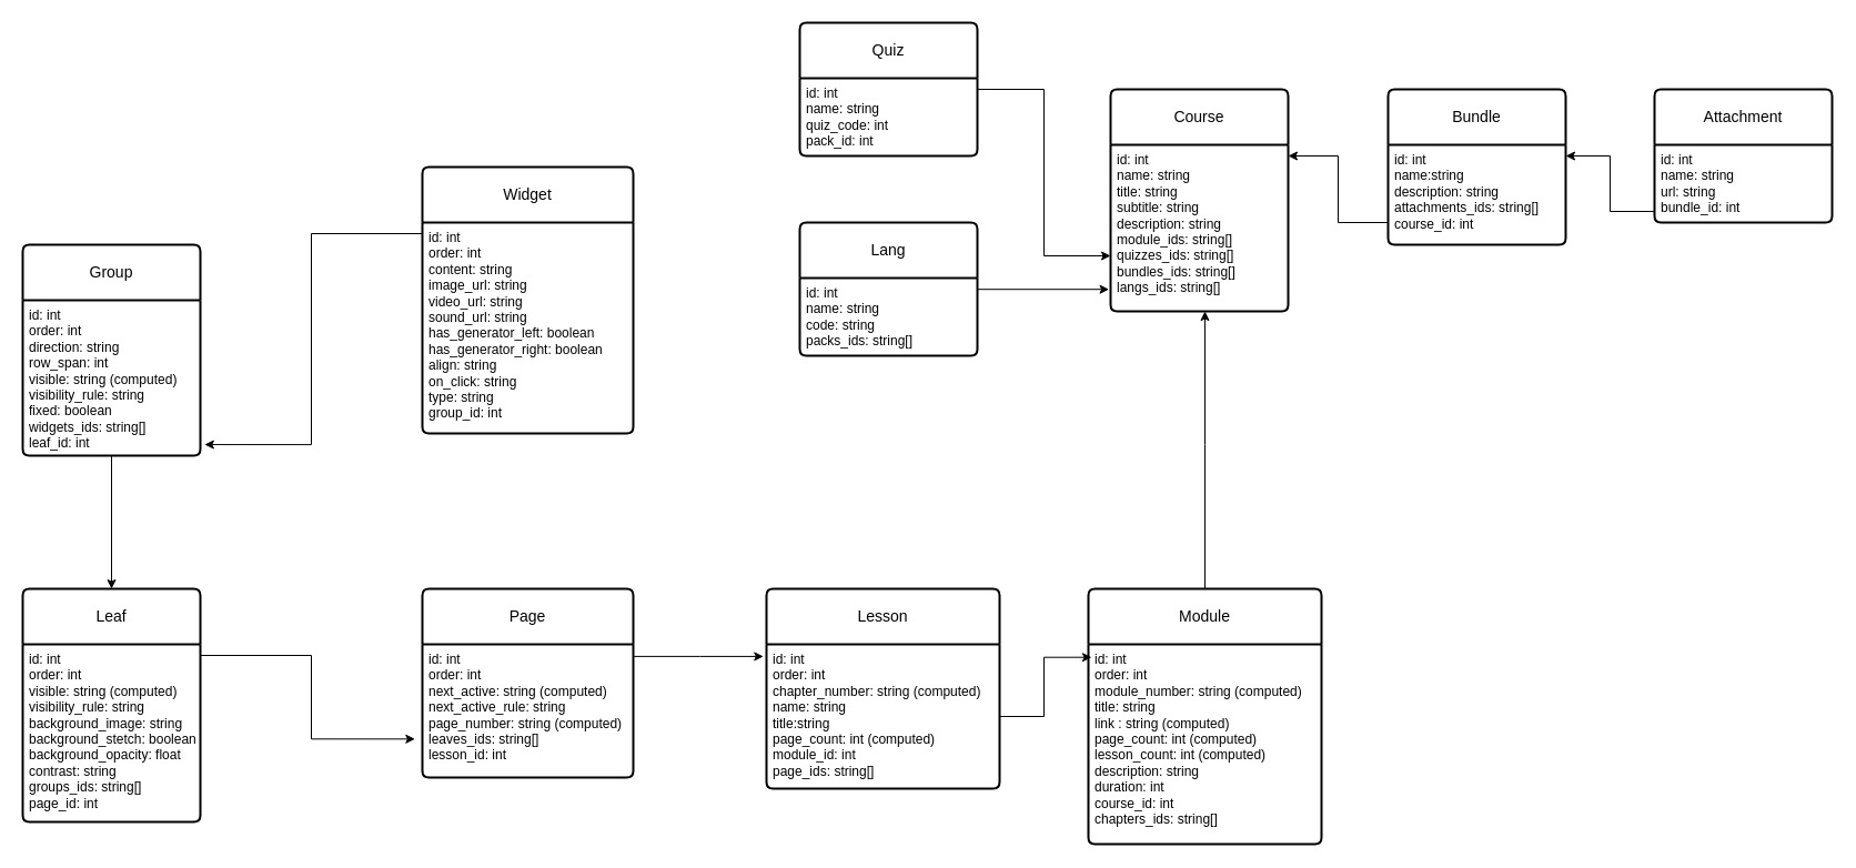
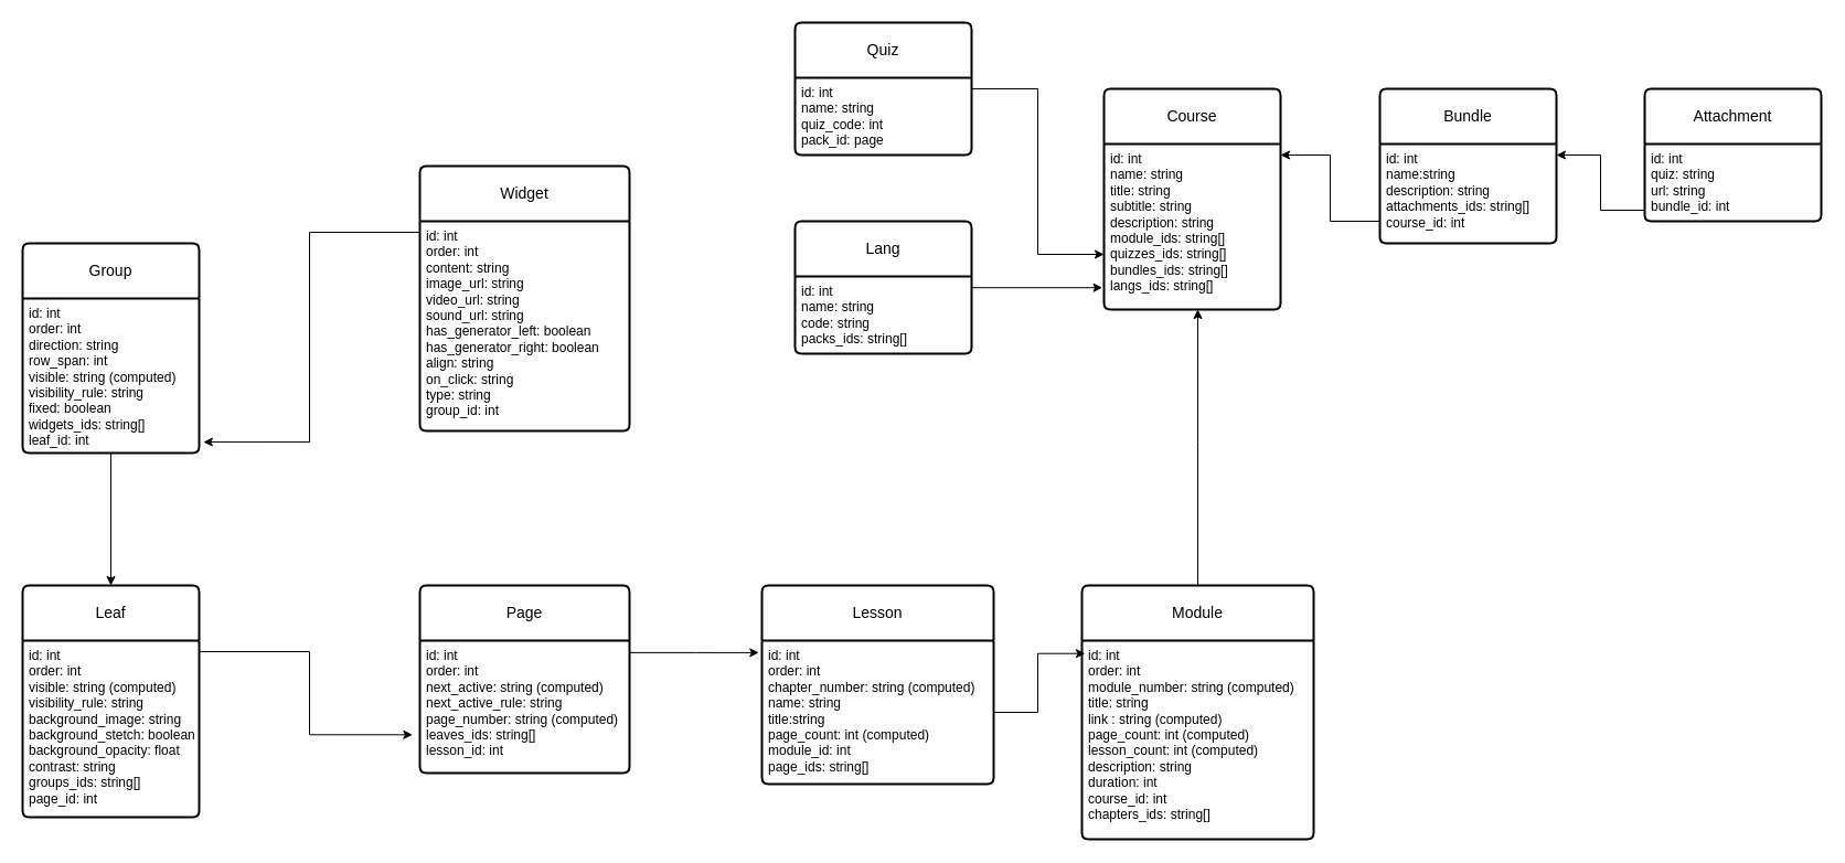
  <mxCell id="0" />
  <mxCell id="1" parent="0" />
  <mxCell id="2" value="" style="edgeStyle=orthogonalEdgeStyle;rounded=0;orthogonalLoop=1;jettySize=auto;html=1;" edge="1" parent="1" source="3" target="6"><mxGeometry relative="1" as="geometry"><Array as="points"><mxPoint x="1450" y="190" /><mxPoint x="1450" y="140" /></Array></mxGeometry></mxCell>
  <mxCell id="3" value="Attachment" style="swimlane;childLayout=stackLayout;horizontal=1;startSize=50;horizontalStack=0;rounded=1;fontSize=14;fontStyle=0;strokeWidth=2;resizeParent=0;resizeLast=1;shadow=0;dashed=0;align=center;arcSize=4;whiteSpace=wrap;html=1;" vertex="1" parent="1"><mxGeometry x="1490" y="80" width="160" height="120" as="geometry" /></mxCell>
- <mxCell id="4" value="id: int&lt;br&gt;name: string&lt;br&gt;url: string&lt;br&gt;bundle_id: int" style="align=left;strokeColor=none;fillColor=none;spacingLeft=4;fontSize=12;verticalAlign=top;resizable=0;rotatable=0;part=1;html=1;" vertex="1" parent="3"><mxGeometry y="50" width="160" height="70" as="geometry" /></mxCell>
+ <mxCell id="4" value="id: int&lt;br&gt;quiz: string&lt;br&gt;url: string&lt;br&gt;bundle_id: int" style="align=left;strokeColor=none;fillColor=none;spacingLeft=4;fontSize=12;verticalAlign=top;resizable=0;rotatable=0;part=1;html=1;" vertex="1" parent="3"><mxGeometry y="50" width="160" height="70" as="geometry" /></mxCell>
  <mxCell id="5" value="Bundle" style="swimlane;childLayout=stackLayout;horizontal=1;startSize=50;horizontalStack=0;rounded=1;fontSize=14;fontStyle=0;strokeWidth=2;resizeParent=0;resizeLast=1;shadow=0;dashed=0;align=center;arcSize=4;whiteSpace=wrap;html=1;" vertex="1" parent="1"><mxGeometry x="1250" y="80" width="160" height="140" as="geometry" /></mxCell>
  <mxCell id="6" value="id: int&lt;br&gt;name:string&lt;br&gt;description: string&lt;br&gt;attachments_ids: string[]&lt;br&gt;course_id: int" style="align=left;strokeColor=none;fillColor=none;spacingLeft=4;fontSize=12;verticalAlign=top;resizable=0;rotatable=0;part=1;html=1;" vertex="1" parent="5"><mxGeometry y="50" width="160" height="90" as="geometry" /></mxCell>
  <mxCell id="7" value="Course" style="swimlane;childLayout=stackLayout;horizontal=1;startSize=50;horizontalStack=0;rounded=1;fontSize=14;fontStyle=0;strokeWidth=2;resizeParent=0;resizeLast=1;shadow=0;dashed=0;align=center;arcSize=4;whiteSpace=wrap;html=1;" vertex="1" parent="1"><mxGeometry x="1000" y="80" width="160" height="200" as="geometry" /></mxCell>
  <mxCell id="8" value="id: int&lt;br&gt;name: string&lt;br&gt;title: string&lt;br&gt;subtitle: string&lt;br&gt;description: string&lt;br&gt;module_ids: string[]&lt;br&gt;quizzes_ids: string[]&lt;br&gt;bundles_ids: string[]&lt;br&gt;langs_ids: string[]" style="align=left;strokeColor=none;fillColor=none;spacingLeft=4;fontSize=12;verticalAlign=top;resizable=0;rotatable=0;part=1;html=1;" vertex="1" parent="7"><mxGeometry y="50" width="160" height="150" as="geometry" /></mxCell>
  <mxCell id="9" value="Lang" style="swimlane;childLayout=stackLayout;horizontal=1;startSize=50;horizontalStack=0;rounded=1;fontSize=14;fontStyle=0;strokeWidth=2;resizeParent=0;resizeLast=1;shadow=0;dashed=0;align=center;arcSize=4;whiteSpace=wrap;html=1;" vertex="1" parent="1"><mxGeometry x="720" y="200" width="160" height="120" as="geometry" /></mxCell>
  <mxCell id="10" value="id: int&lt;br&gt;name: string&lt;br&gt;code: string&lt;br&gt;packs_ids: string[]" style="align=left;strokeColor=none;fillColor=none;spacingLeft=4;fontSize=12;verticalAlign=top;resizable=0;rotatable=0;part=1;html=1;" vertex="1" parent="9"><mxGeometry y="50" width="160" height="70" as="geometry" /></mxCell>
  <mxCell id="11" style="edgeStyle=orthogonalEdgeStyle;rounded=0;orthogonalLoop=1;jettySize=auto;html=1;" edge="1" parent="1" source="12" target="8"><mxGeometry relative="1" as="geometry"><Array as="points"><mxPoint x="940" y="80" /><mxPoint x="940" y="230" /></Array></mxGeometry></mxCell>
  <mxCell id="12" value="Quiz" style="swimlane;childLayout=stackLayout;horizontal=1;startSize=50;horizontalStack=0;rounded=1;fontSize=14;fontStyle=0;strokeWidth=2;resizeParent=0;resizeLast=1;shadow=0;dashed=0;align=center;arcSize=4;whiteSpace=wrap;html=1;" vertex="1" parent="1"><mxGeometry x="720" y="20" width="160" height="120" as="geometry" /></mxCell>
- <mxCell id="13" value="id: int&lt;br&gt;name: string&lt;br&gt;quiz_code: int&lt;br&gt;pack_id: int" style="align=left;strokeColor=none;fillColor=none;spacingLeft=4;fontSize=12;verticalAlign=top;resizable=0;rotatable=0;part=1;html=1;" vertex="1" parent="12"><mxGeometry y="50" width="160" height="70" as="geometry" /></mxCell>
+ <mxCell id="13" value="id: int&lt;br&gt;name: string&lt;br&gt;quiz_code: int&lt;br&gt;pack_id: page" style="align=left;strokeColor=none;fillColor=none;spacingLeft=4;fontSize=12;verticalAlign=top;resizable=0;rotatable=0;part=1;html=1;" vertex="1" parent="12"><mxGeometry y="50" width="160" height="70" as="geometry" /></mxCell>
  <mxCell id="14" value="Lesson" style="swimlane;childLayout=stackLayout;horizontal=1;startSize=50;horizontalStack=0;rounded=1;fontSize=14;fontStyle=0;strokeWidth=2;resizeParent=0;resizeLast=1;shadow=0;dashed=0;align=center;arcSize=4;whiteSpace=wrap;html=1;" vertex="1" parent="1"><mxGeometry x="690" y="530" width="210" height="180" as="geometry" /></mxCell>
  <mxCell id="15" value="id: int&lt;br&gt;order: int&lt;br&gt;chapter_number: string (computed)&lt;br&gt;name: string&lt;br&gt;title:string&lt;br&gt;page_count: int (computed)&lt;br&gt;module_id: int&lt;br&gt;page_ids: string[]" style="align=left;strokeColor=none;fillColor=none;spacingLeft=4;fontSize=12;verticalAlign=top;resizable=0;rotatable=0;part=1;html=1;" vertex="1" parent="14"><mxGeometry y="50" width="210" height="130" as="geometry" /></mxCell>
  <mxCell id="16" value="Page" style="swimlane;childLayout=stackLayout;horizontal=1;startSize=50;horizontalStack=0;rounded=1;fontSize=14;fontStyle=0;strokeWidth=2;resizeParent=0;resizeLast=1;shadow=0;dashed=0;align=center;arcSize=4;whiteSpace=wrap;html=1;" vertex="1" parent="1"><mxGeometry x="380" y="530" width="190" height="170" as="geometry" /></mxCell>
  <mxCell id="17" value="id: int&lt;br&gt;order: int&lt;br&gt;next_active: string (computed)&lt;br&gt;next_active_rule: string&lt;br&gt;page_number: string (computed)&lt;br&gt;leaves_ids: string[]&lt;br&gt;lesson_id: int" style="align=left;strokeColor=none;fillColor=none;spacingLeft=4;fontSize=12;verticalAlign=top;resizable=0;rotatable=0;part=1;html=1;" vertex="1" parent="16"><mxGeometry y="50" width="190" height="120" as="geometry" /></mxCell>
  <mxCell id="18" value="Leaf" style="swimlane;childLayout=stackLayout;horizontal=1;startSize=50;horizontalStack=0;rounded=1;fontSize=14;fontStyle=0;strokeWidth=2;resizeParent=0;resizeLast=1;shadow=0;dashed=0;align=center;arcSize=4;whiteSpace=wrap;html=1;" vertex="1" parent="1"><mxGeometry x="20" y="530" width="160" height="210" as="geometry" /></mxCell>
  <mxCell id="19" value="id: int&lt;br&gt;order: int&lt;br&gt;visible: string (computed)&lt;br&gt;visibility_rule: string&lt;br&gt;background_image: string&lt;br&gt;background_stetch: boolean&lt;br&gt;background_opacity: float&lt;br&gt;contrast: string&lt;br&gt;groups_ids: string[]&lt;br&gt;page_id: int" style="align=left;strokeColor=none;fillColor=none;spacingLeft=4;fontSize=12;verticalAlign=top;resizable=0;rotatable=0;part=1;html=1;" vertex="1" parent="18"><mxGeometry y="50" width="160" height="160" as="geometry" /></mxCell>
  <mxCell id="20" value="Group" style="swimlane;childLayout=stackLayout;horizontal=1;startSize=50;horizontalStack=0;rounded=1;fontSize=14;fontStyle=0;strokeWidth=2;resizeParent=0;resizeLast=1;shadow=0;dashed=0;align=center;arcSize=4;whiteSpace=wrap;html=1;" vertex="1" parent="1"><mxGeometry x="20" y="220" width="160" height="190" as="geometry" /></mxCell>
  <mxCell id="21" value="id: int&lt;br&gt;order: int&lt;br&gt;direction: string&lt;br&gt;row_span: int&lt;br&gt;visible: string (computed)&lt;br&gt;visibility_rule: string&lt;br&gt;fixed: boolean&lt;br&gt;widgets_ids: string[]&lt;br&gt;leaf_id: int" style="align=left;strokeColor=none;fillColor=none;spacingLeft=4;fontSize=12;verticalAlign=top;resizable=0;rotatable=0;part=1;html=1;" vertex="1" parent="20"><mxGeometry y="50" width="160" height="140" as="geometry" /></mxCell>
  <mxCell id="22" value="Module" style="swimlane;childLayout=stackLayout;horizontal=1;startSize=50;horizontalStack=0;rounded=1;fontSize=14;fontStyle=0;strokeWidth=2;resizeParent=0;resizeLast=1;shadow=0;dashed=0;align=center;arcSize=4;whiteSpace=wrap;html=1;" vertex="1" parent="1"><mxGeometry x="980" y="530" width="210" height="230" as="geometry" /></mxCell>
  <mxCell id="23" value="id: int&lt;br&gt;order: int&lt;br&gt;module_number: string (computed)&lt;br&gt;title: string&lt;br&gt;link : string (computed)&lt;br&gt;page_count: int (computed)&lt;br&gt;lesson_count: int (computed)&lt;br&gt;description: string&lt;br&gt;duration: int&lt;br&gt;course_id: int&lt;br&gt;chapters_ids: string[]" style="align=left;strokeColor=none;fillColor=none;spacingLeft=4;fontSize=12;verticalAlign=top;resizable=0;rotatable=0;part=1;html=1;" vertex="1" parent="22"><mxGeometry y="50" width="210" height="180" as="geometry" /></mxCell>
  <mxCell id="24" value="Widget" style="swimlane;childLayout=stackLayout;horizontal=1;startSize=50;horizontalStack=0;rounded=1;fontSize=14;fontStyle=0;strokeWidth=2;resizeParent=0;resizeLast=1;shadow=0;dashed=0;align=center;arcSize=4;whiteSpace=wrap;html=1;" vertex="1" parent="1"><mxGeometry x="380" y="150" width="190" height="240" as="geometry" /></mxCell>
  <mxCell id="25" value="id: int&lt;br&gt;order: int&lt;br&gt;content: string&lt;br&gt;image_url: string&lt;br&gt;video_url: string&lt;br&gt;sound_url: string&lt;br&gt;has_generator_left: boolean&lt;br&gt;has_generator_right: boolean&lt;br&gt;align: string&lt;br&gt;on_click: string&lt;br&gt;type: string&lt;br&gt;group_id: int" style="align=left;strokeColor=none;fillColor=none;spacingLeft=4;fontSize=12;verticalAlign=top;resizable=0;rotatable=0;part=1;html=1;" vertex="1" parent="24"><mxGeometry y="50" width="190" height="190" as="geometry" /></mxCell>
  <mxCell id="26" value="" style="edgeStyle=orthogonalEdgeStyle;rounded=0;orthogonalLoop=1;jettySize=auto;html=1;" edge="1" parent="1" source="6" target="8"><mxGeometry relative="1" as="geometry"><Array as="points"><mxPoint x="1205" y="200" /><mxPoint x="1205" y="140" /></Array></mxGeometry></mxCell>
  <mxCell id="27" style="edgeStyle=orthogonalEdgeStyle;rounded=0;orthogonalLoop=1;jettySize=auto;html=1;exitX=1;exitY=0.5;exitDx=0;exitDy=0;entryX=-0.009;entryY=0.868;entryDx=0;entryDy=0;entryPerimeter=0;" edge="1" parent="1" source="10" target="8"><mxGeometry relative="1" as="geometry"><Array as="points"><mxPoint x="880" y="260" /></Array></mxGeometry></mxCell>
  <mxCell id="28" style="edgeStyle=orthogonalEdgeStyle;rounded=0;orthogonalLoop=1;jettySize=auto;html=1;" edge="1" parent="1" source="22" target="8"><mxGeometry relative="1" as="geometry"><mxPoint x="1106" y="291" as="targetPoint" /><Array as="points"><mxPoint x="1085" y="400" /><mxPoint x="1085" y="400" /></Array></mxGeometry></mxCell>
  <mxCell id="29" style="edgeStyle=orthogonalEdgeStyle;rounded=0;orthogonalLoop=1;jettySize=auto;html=1;entryX=0.014;entryY=0.065;entryDx=0;entryDy=0;entryPerimeter=0;" edge="1" parent="1" source="15" target="23"><mxGeometry relative="1" as="geometry"><mxPoint x="950" y="592" as="targetPoint" /></mxGeometry></mxCell>
  <mxCell id="30" style="edgeStyle=orthogonalEdgeStyle;rounded=0;orthogonalLoop=1;jettySize=auto;html=1;entryX=-0.013;entryY=0.084;entryDx=0;entryDy=0;entryPerimeter=0;" edge="1" parent="1" source="17" target="15"><mxGeometry relative="1" as="geometry"><Array as="points"><mxPoint x="630" y="590" /></Array></mxGeometry></mxCell>
  <mxCell id="31" style="edgeStyle=orthogonalEdgeStyle;rounded=0;orthogonalLoop=1;jettySize=auto;html=1;entryX=0.5;entryY=0;entryDx=0;entryDy=0;" edge="1" parent="1" source="21" target="18"><mxGeometry relative="1" as="geometry" /></mxCell>
  <mxCell id="32" style="edgeStyle=orthogonalEdgeStyle;rounded=0;orthogonalLoop=1;jettySize=auto;html=1;entryX=1.024;entryY=0.929;entryDx=0;entryDy=0;entryPerimeter=0;" edge="1" parent="1" source="24" target="21"><mxGeometry relative="1" as="geometry"><Array as="points"><mxPoint x="280" y="210" /><mxPoint x="280" y="400" /></Array></mxGeometry></mxCell>
  <mxCell id="33" style="edgeStyle=orthogonalEdgeStyle;rounded=0;orthogonalLoop=1;jettySize=auto;html=1;entryX=-0.035;entryY=0.711;entryDx=0;entryDy=0;entryPerimeter=0;" edge="1" parent="1" source="19" target="17"><mxGeometry relative="1" as="geometry"><Array as="points"><mxPoint x="280" y="590" /><mxPoint x="280" y="665" /></Array></mxGeometry></mxCell>
